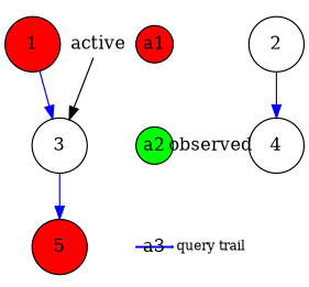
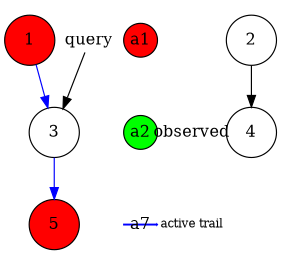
  digraph {
    node [fixedsize=true shape=circle style=filled]
    edge [style=invis]
-   n1 [color=white label=active width=0.3]
+   n1 [color=white label=query width=0.3]
    a1 [fillcolor=red width=0.4]
    n3 [color=white label=observed width=0.3]
    a2 [fillcolor=green width=0.4]
-   n5 [color=white fontsize=10 label="query trail" width=0.3]
-   a3 [color=blue height=0.0 shape=rarrow width=0.4 style=""]
+   n5 [color=white fontsize=10 label="active trail" width=0.3]
+   a3 [color=blue height=0.0 shape=rarrow width=0.4 label=a7 style=""]
    3 [width=0.6 style=""]
    5 [fillcolor=red width=0.6]
    1 [fillcolor=red width=0.6]
    2 [width=0.6 style=""]
    4 [width=0.6 style=""]
    subgraph cluster_1 {
      style=invis
      n1
      a1
    }
    subgraph cluster_2 {
      style=invis
      n3
      a2
    }
    subgraph cluster_3 {
      style=invis
      n5
      a3
    }
    n1 -> 3 [style=""]
    a1 -> n1 [constraint=false]
    a1 -> a2
    a2 -> n3 [constraint=false]
    a2 -> a3
    a3 -> n5 [constraint=false]
    3 -> 5 [color=blue style=""]
    1 -> 3 [color=blue style=""]
-   2 -> 4 [color=blue style=""]
+   2 -> 4 [style=""]
  }
